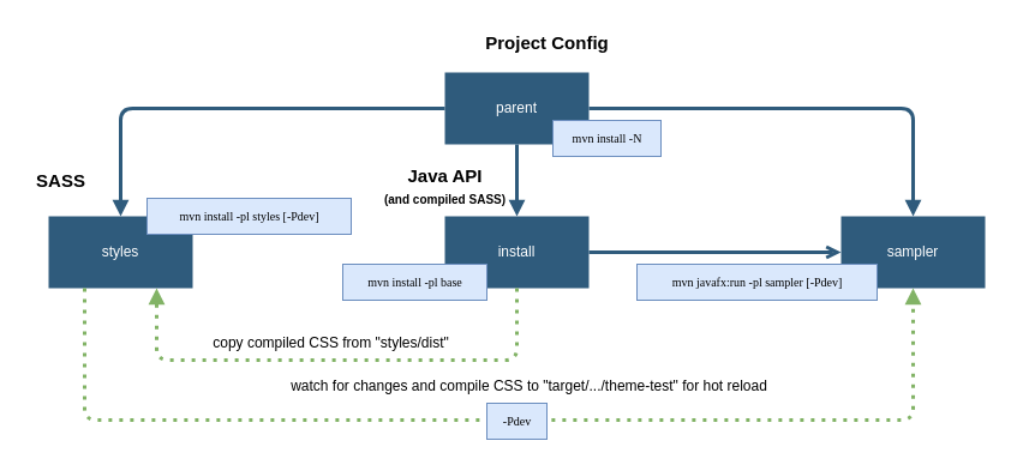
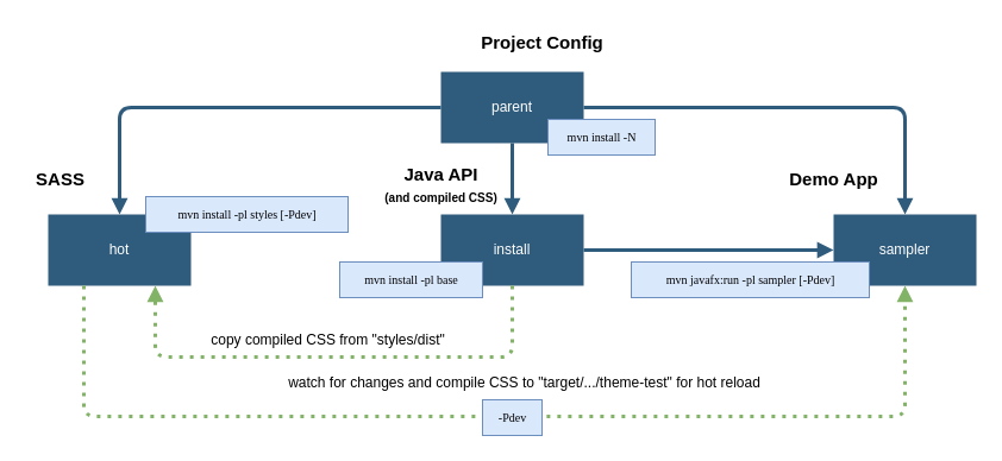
  <mxCell id="0" />
  <mxCell id="1" parent="0" />
  <mxCell id="2" value="" style="edgeStyle=segmentEdgeStyle;strokeColor=#2F5B7C;strokeWidth=3;html=1;endArrow=block;endFill=1;" parent="1" source="3" edge="1"><mxGeometry x="164.5" y="178.5" width="100" height="100" as="geometry"><mxPoint x="84.5" y="228.5" as="sourcePoint" /><mxPoint x="430" y="180" as="targetPoint" /><Array as="points"><mxPoint x="430" y="150" /><mxPoint x="430" y="150" /></Array></mxGeometry></mxCell>
  <mxCell id="3" value="parent" style="whiteSpace=wrap;shadow=0;fontColor=#FFFFFF;fontFamily=Helvetica;fontStyle=0;html=1;fontSize=12;plain-purple;strokeColor=none;fillColor=#2f5b7c;gradientColor=none;spacing=6;verticalAlign=middle;" parent="1" vertex="1"><mxGeometry x="370" y="60" width="120" height="60" as="geometry" /></mxCell>
  <mxCell id="4" value="" style="edgeStyle=segmentEdgeStyle;strokeColor=#2F5B7C;strokeWidth=3;html=1;endArrow=block;endFill=1;" parent="1" source="3" edge="1"><mxGeometry width="100" height="100" relative="1" as="geometry"><mxPoint x="44.5" y="178.5" as="sourcePoint" /><mxPoint x="100" y="180" as="targetPoint" /><Array as="points"><mxPoint x="100" y="90" /><mxPoint x="100" y="180" /></Array></mxGeometry></mxCell>
  <mxCell id="5" value="install" style="whiteSpace=wrap;shadow=0;fontColor=#FFFFFF;fontFamily=Helvetica;fontStyle=0;html=1;fontSize=12;plain-purple;strokeColor=none;fillColor=#2f5b7c;gradientColor=none;spacing=6;verticalAlign=middle;" vertex="1" parent="1"><mxGeometry x="370" y="180" width="120" height="60" as="geometry" /></mxCell>
  <mxCell id="6" value="sampler" style="whiteSpace=wrap;shadow=0;fontColor=#FFFFFF;fontFamily=Helvetica;fontStyle=0;html=1;fontSize=12;plain-purple;strokeColor=none;fillColor=#2f5b7c;gradientColor=none;spacing=6;verticalAlign=middle;" vertex="1" parent="1"><mxGeometry x="700" y="180" width="120" height="60" as="geometry" /></mxCell>
- <mxCell id="7" value="" style="edgeStyle=segmentEdgeStyle;strokeColor=#2F5B7C;strokeWidth=3;html=1;endArrow=open;endFill=1;exitX=1;exitY=0.5;exitDx=0;exitDy=0;entryX=0;entryY=0.5;entryDx=0;entryDy=0;" edge="1" parent="1" source="5" target="6"><mxGeometry x="274.5" y="328.5" width="100" height="100" as="geometry"><mxPoint x="540" y="270" as="sourcePoint" /><mxPoint x="540" y="330" as="targetPoint" /><Array as="points" /></mxGeometry></mxCell>
- <mxCell id="8" value="styles" style="whiteSpace=wrap;shadow=0;fontColor=#FFFFFF;fontFamily=Helvetica;fontStyle=0;html=1;fontSize=12;plain-purple;strokeColor=none;fillColor=#2f5b7c;gradientColor=none;spacing=6;verticalAlign=middle;" vertex="1" parent="1"><mxGeometry x="40" y="180" width="120" height="60" as="geometry" /></mxCell>
+ <mxCell id="7" value="" style="edgeStyle=segmentEdgeStyle;strokeColor=#2F5B7C;strokeWidth=3;html=1;endArrow=block;endFill=1;exitX=1;exitY=0.5;exitDx=0;exitDy=0;entryX=0;entryY=0.5;entryDx=0;entryDy=0;" edge="1" parent="1" source="5" target="6"><mxGeometry x="274.5" y="328.5" width="100" height="100" as="geometry"><mxPoint x="540" y="270" as="sourcePoint" /><mxPoint x="540" y="330" as="targetPoint" /><Array as="points" /></mxGeometry></mxCell>
+ <mxCell id="8" value="hot" style="whiteSpace=wrap;shadow=0;fontColor=#FFFFFF;fontFamily=Helvetica;fontStyle=0;html=1;fontSize=12;plain-purple;strokeColor=none;fillColor=#2f5b7c;gradientColor=none;spacing=6;verticalAlign=middle;" vertex="1" parent="1"><mxGeometry x="40" y="180" width="120" height="60" as="geometry" /></mxCell>
  <mxCell id="9" value="" style="edgeStyle=segmentEdgeStyle;strokeColor=#2F5B7C;strokeWidth=3;html=1;endArrow=block;endFill=1;" edge="1" parent="1"><mxGeometry width="100" height="100" relative="1" as="geometry"><mxPoint x="490" y="90" as="sourcePoint" /><mxPoint x="760" y="180" as="targetPoint" /><Array as="points"><mxPoint x="760" y="90" /><mxPoint x="760" y="180" /></Array></mxGeometry></mxCell>
  <mxCell id="10" value="" style="edgeStyle=segmentEdgeStyle;strokeColor=#82b366;strokeWidth=3;html=1;endArrow=block;endFill=1;exitX=0.5;exitY=1;exitDx=0;exitDy=0;dashed=1;dashPattern=1 2;fillColor=#d5e8d4;" edge="1" parent="1" source="5"><mxGeometry x="-96.5" y="418.5" width="100" height="100" as="geometry"><mxPoint x="139" y="240" as="sourcePoint" /><mxPoint x="130" y="240" as="targetPoint" /><Array as="points"><mxPoint x="430" y="300" /><mxPoint x="130" y="300" /></Array></mxGeometry></mxCell>
  <mxCell id="11" value="" style="edgeStyle=segmentEdgeStyle;strokeColor=#82b366;strokeWidth=3;html=1;endArrow=block;endFill=1;exitX=0.25;exitY=1;exitDx=0;exitDy=0;dashed=1;dashPattern=1 2;fillColor=#d5e8d4;" edge="1" parent="1" source="8" target="6"><mxGeometry x="-175.5" y="418.5" width="100" height="100" as="geometry"><mxPoint x="60" y="240" as="sourcePoint" /><mxPoint x="351" y="240" as="targetPoint" /><Array as="points"><mxPoint x="70" y="350" /><mxPoint x="760" y="350" /></Array></mxGeometry></mxCell>
  <mxCell id="12" value="copy compiled CSS from &quot;styles/dist&quot;" style="text;html=1;align=center;verticalAlign=middle;resizable=0;points=[];autosize=1;strokeColor=none;fillColor=none;" vertex="1" parent="1"><mxGeometry x="165" y="271" width="220" height="30" as="geometry" /></mxCell>
  <mxCell id="13" value="watch for changes and compile CSS to &quot;target/.../theme-test&quot; for hot reload" style="text;html=1;align=center;verticalAlign=middle;resizable=0;points=[];autosize=1;strokeColor=none;fillColor=none;" vertex="1" parent="1"><mxGeometry x="230" y="307" width="420" height="30" as="geometry" /></mxCell>
  <mxCell id="14" value="SASS" style="text;html=1;align=center;verticalAlign=middle;resizable=0;points=[];autosize=1;strokeColor=none;fillColor=none;fontStyle=1;fontSize=15;" vertex="1" parent="1"><mxGeometry x="20" y="135" width="60" height="30" as="geometry" /></mxCell>
- <mxCell id="15" value="Java API&lt;br&gt;&lt;font style=&quot;font-size: 10px;&quot;&gt;(and compiled SASS)&lt;/font&gt;" style="text;html=1;align=center;verticalAlign=middle;resizable=0;points=[];autosize=1;strokeColor=none;fillColor=none;fontStyle=1;fontSize=15;" vertex="1" parent="1"><mxGeometry x="310" y="130" width="120" height="50" as="geometry" /></mxCell>
+ <mxCell id="15" value="Java API&lt;br&gt;&lt;font style=&quot;font-size: 10px;&quot;&gt;(and compiled CSS)&lt;/font&gt;" style="text;html=1;align=center;verticalAlign=middle;resizable=0;points=[];autosize=1;strokeColor=none;fillColor=none;fontStyle=1;fontSize=15;" vertex="1" parent="1"><mxGeometry x="310" y="130" width="120" height="50" as="geometry" /></mxCell>
+ <mxCell id="16" value="Demo App" style="text;html=1;align=center;verticalAlign=middle;resizable=0;points=[];autosize=1;strokeColor=none;fillColor=none;fontStyle=1;fontSize=15;" vertex="1" parent="1"><mxGeometry x="650" y="135" width="100" height="30" as="geometry" /></mxCell>
  <mxCell id="17" value="Project Config" style="text;html=1;align=center;verticalAlign=middle;resizable=0;points=[];autosize=1;strokeColor=none;fillColor=none;fontStyle=1;fontSize=15;" vertex="1" parent="1"><mxGeometry x="390" y="20" width="130" height="30" as="geometry" /></mxCell>
  <mxCell id="18" value="mvn install -pl styles [-Pdev]" style="text;html=1;align=center;verticalAlign=middle;resizable=0;points=[];autosize=1;strokeColor=#6c8ebf;fillColor=#dae8fc;fontSize=10;fontFamily=Verdana;" vertex="1" parent="1"><mxGeometry x="122" y="165" width="170" height="30" as="geometry" /></mxCell>
  <mxCell id="19" value="mvn install -pl base" style="text;html=1;align=center;verticalAlign=middle;resizable=0;points=[];autosize=1;strokeColor=#6c8ebf;fillColor=#dae8fc;fontSize=10;fontFamily=Verdana;" vertex="1" parent="1"><mxGeometry x="285" y="220" width="120" height="30" as="geometry" /></mxCell>
  <mxCell id="20" value="mvn install&amp;nbsp;-N" style="text;html=1;align=center;verticalAlign=middle;resizable=0;points=[];autosize=1;strokeColor=#6c8ebf;fillColor=#dae8fc;fontSize=10;fontFamily=Verdana;" vertex="1" parent="1"><mxGeometry x="460" y="100" width="90" height="30" as="geometry" /></mxCell>
  <mxCell id="21" value="-Pdev" style="text;html=1;align=center;verticalAlign=middle;resizable=0;points=[];autosize=1;strokeColor=#6c8ebf;fillColor=#dae8fc;fontSize=10;fontFamily=Verdana;" vertex="1" parent="1"><mxGeometry x="405" y="336" width="50" height="30" as="geometry" /></mxCell>
  <mxCell id="22" value="mvn javafx:run -pl sampler [-Pdev]" style="text;html=1;align=center;verticalAlign=middle;resizable=0;points=[];autosize=1;strokeColor=#6c8ebf;fillColor=#dae8fc;fontSize=10;fontFamily=Verdana;" vertex="1" parent="1"><mxGeometry x="530" y="220" width="200" height="30" as="geometry" /></mxCell>
